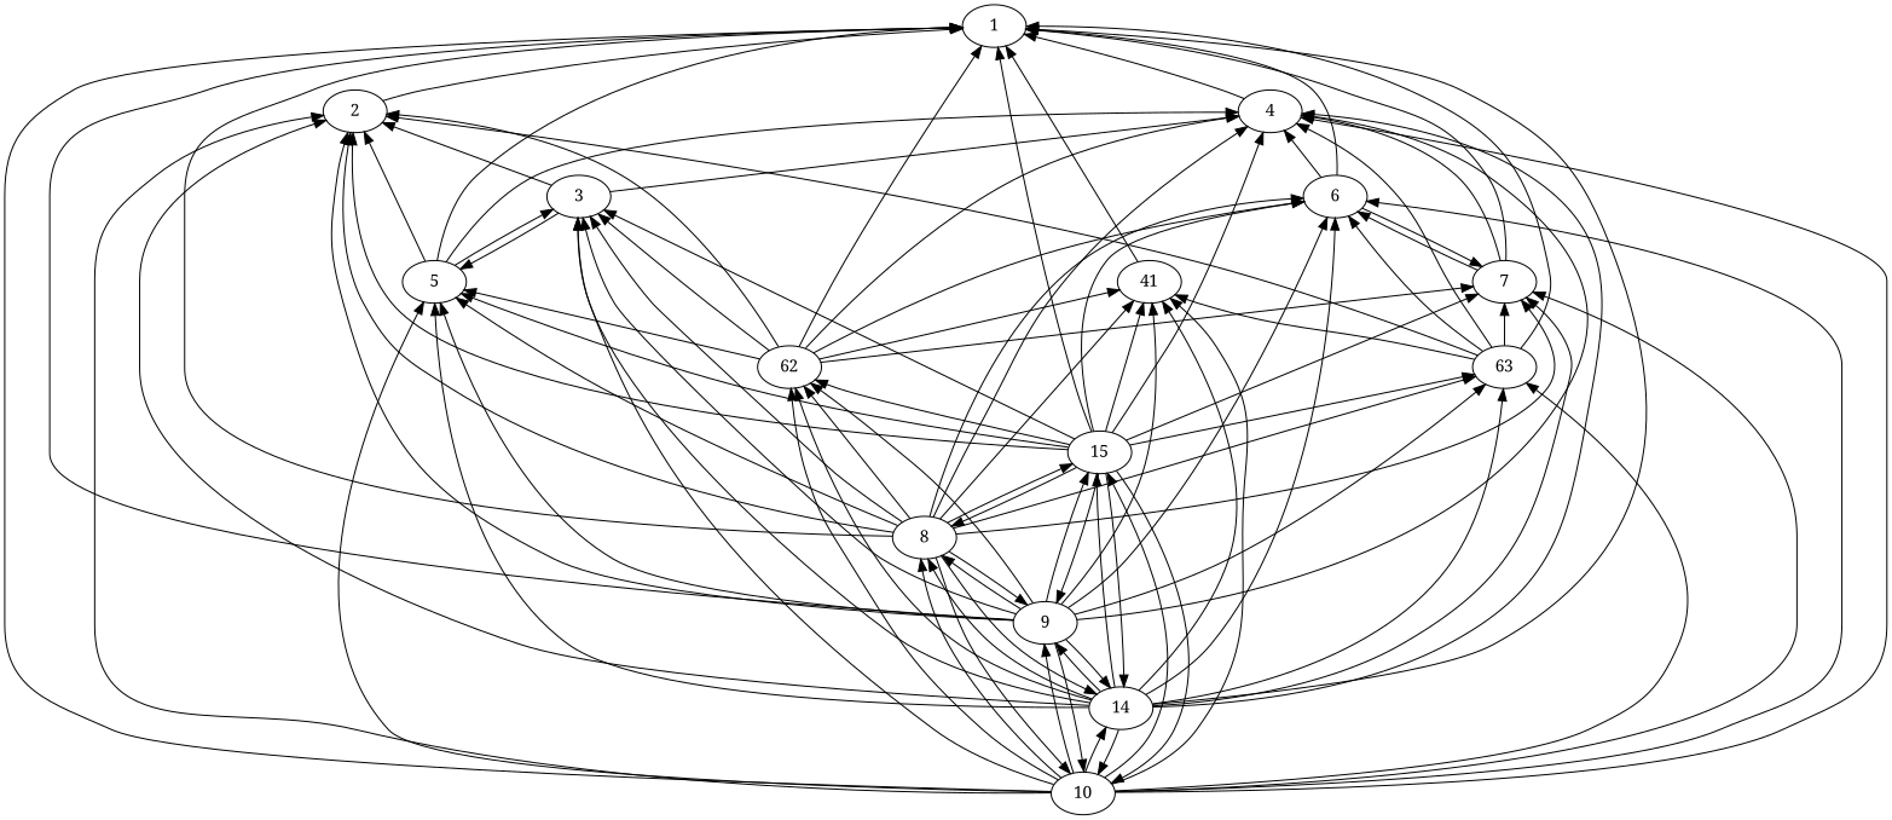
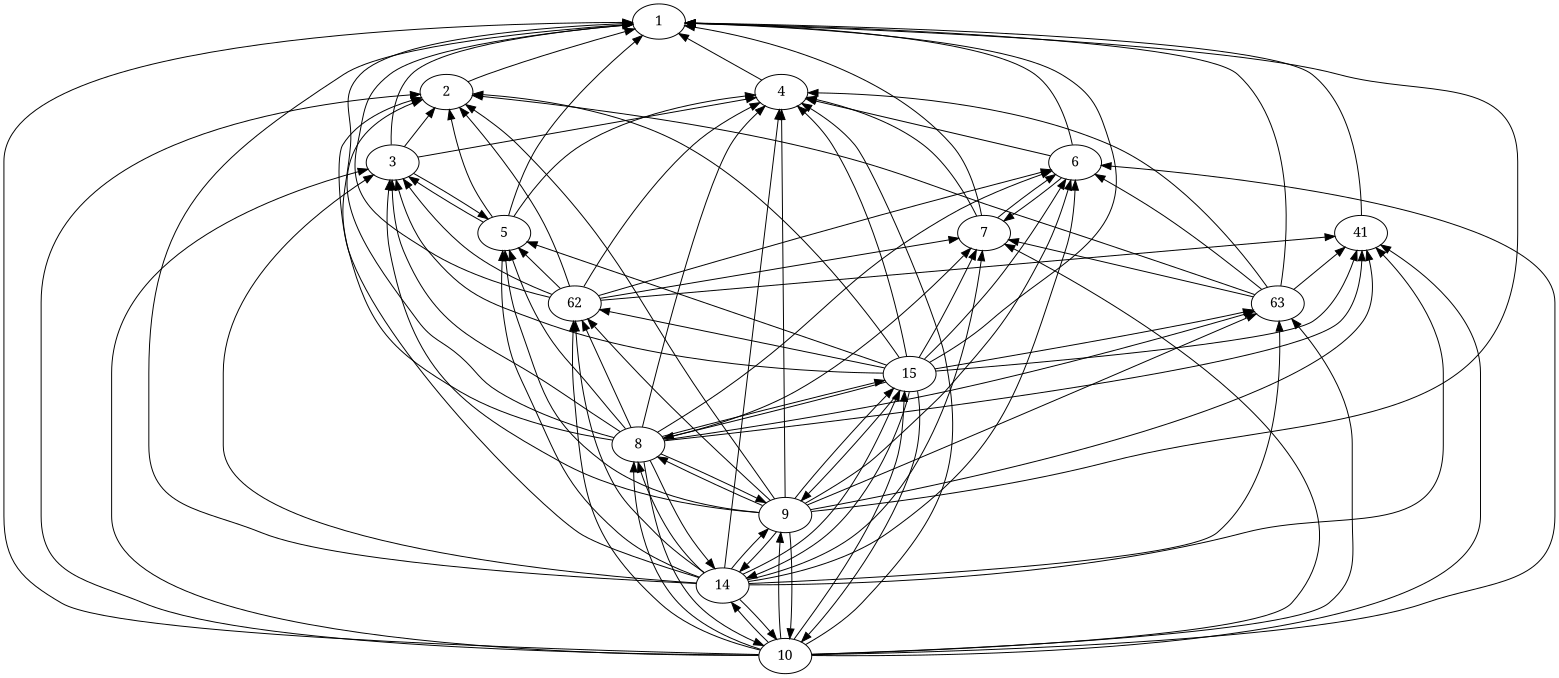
  strict digraph {
    fontname="Noto Serif"
    node [fontname="Noto Serif"]
    edge [dir=back fontname="Noto Serif"]
    n1 [height=0.5 label=1 width=0.75]
    n2 [height=0.5 label=2 width=0.75]
    n3 [height=0.5 label=3 width=0.75]
    n4 [height=0.5 label=4 width=0.75]
    n5 [height=0.5 label=5 width=0.75]
    n6 [height=0.5 label=6 width=0.75]
    n7 [height=0.5 label=7 width=0.75]
    n8 [height=0.5 label=8 width=0.75]
    n9 [height=0.5 label=9 width=0.75]
    n10 [height=0.5 label=10 width=0.75]
    n11 [height=0.5 label=41 width=0.75]
    n12 [height=0.5 label=62 width=0.75]
    n13 [height=0.5 label=63 width=0.75]
    n14 [height=0.5 label=14 width=0.75]
    n15 [height=0.5 label=15 width=0.75]
    n1 -> n2
+   n1 -> n3
    n1 -> n4
    n1 -> n5
    n1 -> n6
    n1 -> n7
    n1 -> n8
    n1 -> n9
    n1 -> n10
    n1 -> n11
    n1 -> n12
    n1 -> n13
    n1 -> n14
    n1 -> n15
    n2 -> n3
    n2 -> n5
    n2 -> n8
    n2 -> n9
    n2 -> n10
    n2 -> n12
    n2 -> n13
    n2 -> n14
    n2 -> n15
    n3 -> n5
    n3 -> n8
    n3 -> n9
    n3 -> n10
    n3 -> n12
    n3 -> n14
    n3 -> n15
    n4 -> n3
    n4 -> n5
    n4 -> n6
    n4 -> n7
    n4 -> n8
    n4 -> n9
    n4 -> n10
    n4 -> n12
    n4 -> n13
    n4 -> n14
    n4 -> n15
    n5 -> n3
    n5 -> n8
    n5 -> n9
-   n5 -> n10
    n5 -> n12
    n5 -> n14
    n5 -> n15
    n6 -> n7
    n6 -> n8
    n6 -> n9
    n6 -> n10
    n6 -> n12
    n6 -> n13
    n6 -> n14
    n6 -> n15
    n7 -> n6
    n7 -> n8
    n7 -> n10
    n7 -> n12
    n7 -> n13
    n7 -> n14
    n7 -> n15
    n8 -> n9
    n8 -> n10
    n8 -> n14
    n8 -> n15
    n9 -> n8
    n9 -> n10
    n9 -> n14
    n9 -> n15
    n10 -> n8
    n10 -> n9
    n10 -> n14
    n10 -> n15
    n11 -> n8
    n11 -> n9
    n11 -> n10
    n11 -> n12
    n11 -> n13
    n11 -> n14
    n11 -> n15
    n12 -> n8
    n12 -> n9
    n12 -> n10
    n12 -> n14
    n12 -> n15
    n13 -> n8
    n13 -> n9
    n13 -> n10
    n13 -> n14
    n13 -> n15
    n14 -> n8
    n14 -> n9
    n14 -> n10
    n14 -> n15
    n15 -> n8
    n15 -> n9
    n15 -> n10
    n15 -> n14
  }
